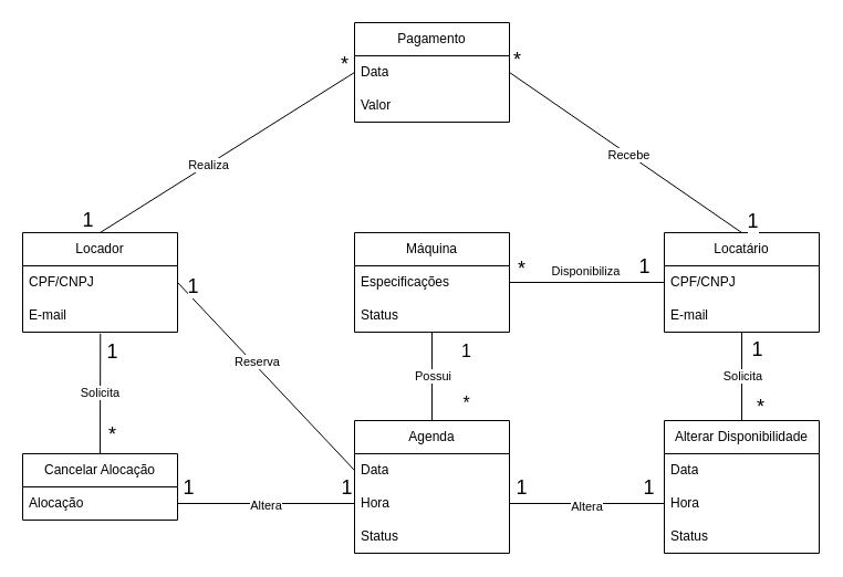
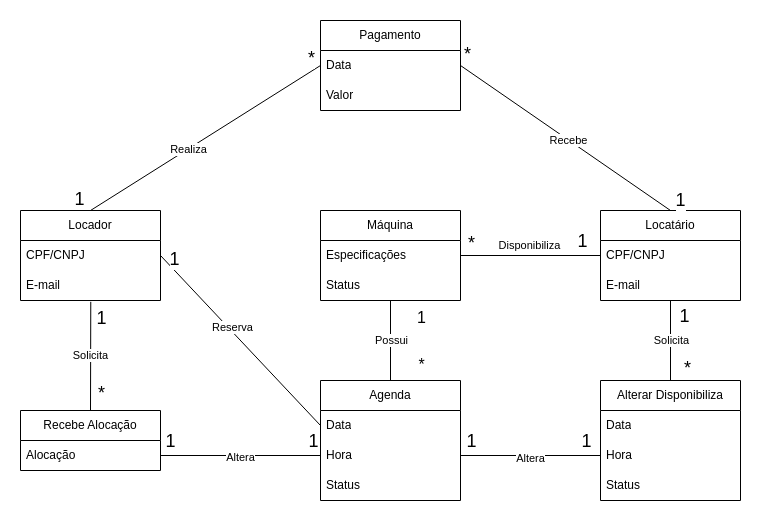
  <mxCell id="0" />
  <mxCell id="1" parent="0" />
  <mxCell id="2" value="Locador" style="swimlane;fontStyle=0;childLayout=stackLayout;horizontal=1;startSize=30;horizontalStack=0;resizeParent=1;resizeParentMax=0;resizeLast=0;collapsible=1;marginBottom=0;whiteSpace=wrap;html=1;" vertex="1" parent="1"><mxGeometry x="20" y="210" width="140" height="90" as="geometry" /></mxCell>
  <mxCell id="3" value="CPF/CNPJ" style="text;strokeColor=none;fillColor=none;align=left;verticalAlign=middle;spacingLeft=4;spacingRight=4;overflow=hidden;points=[[0,0.5],[1,0.5]];portConstraint=eastwest;rotatable=0;whiteSpace=wrap;html=1;" vertex="1" parent="2"><mxGeometry y="30" width="140" height="30" as="geometry" /></mxCell>
  <mxCell id="4" value="E-mail" style="text;strokeColor=none;fillColor=none;align=left;verticalAlign=middle;spacingLeft=4;spacingRight=4;overflow=hidden;points=[[0,0.5],[1,0.5]];portConstraint=eastwest;rotatable=0;whiteSpace=wrap;html=1;" vertex="1" parent="2"><mxGeometry y="60" width="140" height="30" as="geometry" /></mxCell>
  <mxCell id="5" value="Locatário" style="swimlane;fontStyle=0;childLayout=stackLayout;horizontal=1;startSize=30;horizontalStack=0;resizeParent=1;resizeParentMax=0;resizeLast=0;collapsible=1;marginBottom=0;whiteSpace=wrap;html=1;" vertex="1" parent="1"><mxGeometry x="600" y="210" width="140" height="90" as="geometry" /></mxCell>
  <mxCell id="6" value="CPF/CNPJ" style="text;strokeColor=none;fillColor=none;align=left;verticalAlign=middle;spacingLeft=4;spacingRight=4;overflow=hidden;points=[[0,0.5],[1,0.5]];portConstraint=eastwest;rotatable=0;whiteSpace=wrap;html=1;" vertex="1" parent="5"><mxGeometry y="30" width="140" height="30" as="geometry" /></mxCell>
  <mxCell id="7" value="E-mail" style="text;strokeColor=none;fillColor=none;align=left;verticalAlign=middle;spacingLeft=4;spacingRight=4;overflow=hidden;points=[[0,0.5],[1,0.5]];portConstraint=eastwest;rotatable=0;whiteSpace=wrap;html=1;" vertex="1" parent="5"><mxGeometry y="60" width="140" height="30" as="geometry" /></mxCell>
- <mxCell id="8" value="Alterar Disponibilidade" style="swimlane;fontStyle=0;childLayout=stackLayout;horizontal=1;startSize=30;horizontalStack=0;resizeParent=1;resizeParentMax=0;resizeLast=0;collapsible=1;marginBottom=0;whiteSpace=wrap;html=1;" vertex="1" parent="1"><mxGeometry x="600" y="380" width="140" height="120" as="geometry" /></mxCell>
+ <mxCell id="8" value="Alterar Disponibiliza" style="swimlane;fontStyle=0;childLayout=stackLayout;horizontal=1;startSize=30;horizontalStack=0;resizeParent=1;resizeParentMax=0;resizeLast=0;collapsible=1;marginBottom=0;whiteSpace=wrap;html=1;" vertex="1" parent="1"><mxGeometry x="600" y="380" width="140" height="120" as="geometry" /></mxCell>
  <mxCell id="9" value="Data" style="text;strokeColor=none;fillColor=none;align=left;verticalAlign=middle;spacingLeft=4;spacingRight=4;overflow=hidden;points=[[0,0.5],[1,0.5]];portConstraint=eastwest;rotatable=0;whiteSpace=wrap;html=1;" vertex="1" parent="8"><mxGeometry y="30" width="140" height="30" as="geometry" /></mxCell>
  <mxCell id="10" value="Hora" style="text;strokeColor=none;fillColor=none;align=left;verticalAlign=middle;spacingLeft=4;spacingRight=4;overflow=hidden;points=[[0,0.5],[1,0.5]];portConstraint=eastwest;rotatable=0;whiteSpace=wrap;html=1;" vertex="1" parent="8"><mxGeometry y="60" width="140" height="30" as="geometry" /></mxCell>
  <mxCell id="11" value="Status" style="text;strokeColor=none;fillColor=none;align=left;verticalAlign=middle;spacingLeft=4;spacingRight=4;overflow=hidden;points=[[0,0.5],[1,0.5]];portConstraint=eastwest;rotatable=0;whiteSpace=wrap;html=1;" vertex="1" parent="8"><mxGeometry y="90" width="140" height="30" as="geometry" /></mxCell>
- <mxCell id="12" value="Cancelar Alocação" style="swimlane;fontStyle=0;childLayout=stackLayout;horizontal=1;startSize=30;horizontalStack=0;resizeParent=1;resizeParentMax=0;resizeLast=0;collapsible=1;marginBottom=0;whiteSpace=wrap;html=1;" vertex="1" parent="1"><mxGeometry x="20" y="410" width="140" height="60" as="geometry" /></mxCell>
+ <mxCell id="12" value="Recebe Alocação" style="swimlane;fontStyle=0;childLayout=stackLayout;horizontal=1;startSize=30;horizontalStack=0;resizeParent=1;resizeParentMax=0;resizeLast=0;collapsible=1;marginBottom=0;whiteSpace=wrap;html=1;" vertex="1" parent="1"><mxGeometry x="20" y="410" width="140" height="60" as="geometry" /></mxCell>
  <mxCell id="13" value="Alocação" style="text;strokeColor=none;fillColor=none;align=left;verticalAlign=middle;spacingLeft=4;spacingRight=4;overflow=hidden;points=[[0,0.5],[1,0.5]];portConstraint=eastwest;rotatable=0;whiteSpace=wrap;html=1;" vertex="1" parent="12"><mxGeometry y="30" width="140" height="30" as="geometry" /></mxCell>
  <mxCell id="14" value="" style="endArrow=none;html=1;rounded=0;exitX=0.5;exitY=0;exitDx=0;exitDy=0;entryX=0.502;entryY=1.044;entryDx=0;entryDy=0;entryPerimeter=0;" edge="1" parent="1" source="12" target="4"><mxGeometry width="50" height="50" relative="1" as="geometry"><mxPoint x="230" y="440" as="sourcePoint" /><mxPoint x="69.58" y="330.66" as="targetPoint" /></mxGeometry></mxCell>
  <mxCell id="15" value="Solicita" style="edgeLabel;html=1;align=center;verticalAlign=middle;resizable=0;points=[];" vertex="1" connectable="0" parent="14"><mxGeometry x="0.008" y="1" relative="1" as="geometry"><mxPoint as="offset" /></mxGeometry></mxCell>
  <mxCell id="16" value="1" style="edgeLabel;html=1;align=center;verticalAlign=middle;resizable=0;points=[];fontSize=18;" vertex="1" connectable="0" parent="14"><mxGeometry x="0.731" y="-2" relative="1" as="geometry"><mxPoint x="8" y="1" as="offset" /></mxGeometry></mxCell>
  <mxCell id="17" value="*" style="edgeLabel;html=1;align=center;verticalAlign=middle;resizable=0;points=[];fontSize=18;" vertex="1" connectable="0" parent="14"><mxGeometry x="-0.655" relative="1" as="geometry"><mxPoint x="10" y="1" as="offset" /></mxGeometry></mxCell>
  <mxCell id="18" value="" style="endArrow=none;html=1;rounded=0;exitX=1;exitY=0.5;exitDx=0;exitDy=0;entryX=0;entryY=0.5;entryDx=0;entryDy=0;" edge="1" parent="1" source="3" target="53"><mxGeometry width="50" height="50" relative="1" as="geometry"><mxPoint x="250" y="510" as="sourcePoint" /><mxPoint x="210" y="285" as="targetPoint" /></mxGeometry></mxCell>
  <mxCell id="19" value="*" style="edgeLabel;html=1;align=center;verticalAlign=middle;resizable=0;points=[];fontSize=18;" vertex="1" connectable="0" parent="18"><mxGeometry y="1" relative="1" as="geometry"><mxPoint x="82" y="49" as="offset" /></mxGeometry></mxCell>
  <mxCell id="20" value="1" style="edgeLabel;html=1;align=center;verticalAlign=middle;resizable=0;points=[];fontSize=18;" vertex="1" connectable="0" parent="18"><mxGeometry x="-0.543" y="1" relative="1" as="geometry"><mxPoint x="-24" y="-34" as="offset" /></mxGeometry></mxCell>
  <mxCell id="21" value="Reserva" style="edgeLabel;html=1;align=center;verticalAlign=middle;resizable=0;points=[];" vertex="1" connectable="0" parent="18"><mxGeometry x="-0.052" relative="1" as="geometry"><mxPoint x="-5" y="-9" as="offset" /></mxGeometry></mxCell>
  <mxCell id="22" value="" style="endArrow=none;html=1;rounded=0;exitX=1;exitY=0.5;exitDx=0;exitDy=0;entryX=0;entryY=0.5;entryDx=0;entryDy=0;" edge="1" parent="1" source="42" target="6"><mxGeometry width="50" height="50" relative="1" as="geometry"><mxPoint x="540" y="285" as="sourcePoint" /><mxPoint x="520" y="340" as="targetPoint" /></mxGeometry></mxCell>
  <mxCell id="23" value="&amp;nbsp;Disponibiliza&amp;nbsp;" style="edgeLabel;html=1;align=center;verticalAlign=middle;resizable=0;points=[];" vertex="1" connectable="0" parent="22"><mxGeometry x="0.033" y="-1" relative="1" as="geometry"><mxPoint x="-4" y="-12" as="offset" /></mxGeometry></mxCell>
  <mxCell id="24" value="1" style="edgeLabel;html=1;align=center;verticalAlign=middle;resizable=0;points=[];fontSize=18;" vertex="1" connectable="0" parent="22"><mxGeometry x="0.56" y="-2" relative="1" as="geometry"><mxPoint x="12" y="-17" as="offset" /></mxGeometry></mxCell>
  <mxCell id="25" value="*" style="edgeLabel;html=1;align=center;verticalAlign=middle;resizable=0;points=[];fontSize=18;" vertex="1" connectable="0" parent="22"><mxGeometry x="-0.26" y="-3" relative="1" as="geometry"><mxPoint x="-42" y="-16" as="offset" /></mxGeometry></mxCell>
  <mxCell id="26" value="" style="endArrow=none;html=1;rounded=0;exitX=0.5;exitY=0;exitDx=0;exitDy=0;" edge="1" parent="1" source="8"><mxGeometry width="50" height="50" relative="1" as="geometry"><mxPoint x="370" y="380" as="sourcePoint" /><mxPoint x="670" y="300" as="targetPoint" /></mxGeometry></mxCell>
  <mxCell id="27" value="Solicita" style="edgeLabel;html=1;align=center;verticalAlign=middle;resizable=0;points=[];" vertex="1" connectable="0" parent="26"><mxGeometry x="0.022" relative="1" as="geometry"><mxPoint as="offset" /></mxGeometry></mxCell>
  <mxCell id="28" value="Pagamento" style="swimlane;fontStyle=0;childLayout=stackLayout;horizontal=1;startSize=30;horizontalStack=0;resizeParent=1;resizeParentMax=0;resizeLast=0;collapsible=1;marginBottom=0;whiteSpace=wrap;html=1;" vertex="1" parent="1"><mxGeometry x="320" y="20" width="140" height="90" as="geometry" /></mxCell>
  <mxCell id="29" value="Data" style="text;strokeColor=none;fillColor=none;align=left;verticalAlign=middle;spacingLeft=4;spacingRight=4;overflow=hidden;points=[[0,0.5],[1,0.5]];portConstraint=eastwest;rotatable=0;whiteSpace=wrap;html=1;" vertex="1" parent="28"><mxGeometry y="30" width="140" height="30" as="geometry" /></mxCell>
  <mxCell id="30" value="Valor" style="text;strokeColor=none;fillColor=none;align=left;verticalAlign=middle;spacingLeft=4;spacingRight=4;overflow=hidden;points=[[0,0.5],[1,0.5]];portConstraint=eastwest;rotatable=0;whiteSpace=wrap;html=1;" vertex="1" parent="28"><mxGeometry y="60" width="140" height="30" as="geometry" /></mxCell>
  <mxCell id="31" value="" style="endArrow=none;html=1;rounded=0;exitX=0.5;exitY=0;exitDx=0;exitDy=0;entryX=0;entryY=0.5;entryDx=0;entryDy=0;" edge="1" parent="1" source="2" target="29"><mxGeometry width="50" height="50" relative="1" as="geometry"><mxPoint x="90" y="200" as="sourcePoint" /><mxPoint x="140" y="150" as="targetPoint" /></mxGeometry></mxCell>
  <mxCell id="32" value="Realiza" style="edgeLabel;html=1;align=center;verticalAlign=middle;resizable=0;points=[];" vertex="1" connectable="0" parent="31"><mxGeometry x="-0.152" relative="1" as="geometry"><mxPoint as="offset" /></mxGeometry></mxCell>
  <mxCell id="33" value="*" style="edgeLabel;html=1;align=center;verticalAlign=middle;resizable=0;points=[];fontSize=18;" vertex="1" connectable="0" parent="31"><mxGeometry x="0.868" y="-1" relative="1" as="geometry"><mxPoint x="5" y="-18" as="offset" /></mxGeometry></mxCell>
  <mxCell id="34" value="1" style="edgeLabel;html=1;align=center;verticalAlign=middle;resizable=0;points=[];fontSize=18;" vertex="1" connectable="0" parent="31"><mxGeometry x="-0.783" relative="1" as="geometry"><mxPoint x="-37" y="4" as="offset" /></mxGeometry></mxCell>
  <mxCell id="35" value="" style="endArrow=none;html=1;rounded=0;entryX=1;entryY=0.5;entryDx=0;entryDy=0;exitX=0.5;exitY=0;exitDx=0;exitDy=0;" edge="1" parent="1" source="5" target="29"><mxGeometry width="50" height="50" relative="1" as="geometry"><mxPoint x="390" y="150" as="sourcePoint" /><mxPoint x="440" y="100" as="targetPoint" /></mxGeometry></mxCell>
  <mxCell id="36" value="Recebe" style="edgeLabel;html=1;align=center;verticalAlign=middle;resizable=0;points=[];" vertex="1" connectable="0" parent="35"><mxGeometry x="-0.032" y="1" relative="1" as="geometry"><mxPoint y="-1" as="offset" /></mxGeometry></mxCell>
  <mxCell id="37" value="*" style="edgeLabel;html=1;align=center;verticalAlign=middle;resizable=0;points=[];fontSize=18;" vertex="1" connectable="0" parent="35"><mxGeometry x="0.828" y="-2" relative="1" as="geometry"><mxPoint x="-13" y="-22" as="offset" /></mxGeometry></mxCell>
  <mxCell id="38" value="1" style="edgeLabel;html=1;align=center;verticalAlign=middle;resizable=0;points=[];fontSize=18;" vertex="1" connectable="0" parent="35"><mxGeometry x="-0.641" y="-3" relative="1" as="geometry"><mxPoint x="46" y="18" as="offset" /></mxGeometry></mxCell>
  <mxCell id="39" value="1" style="edgeLabel;html=1;align=center;verticalAlign=middle;resizable=0;points=[];fontSize=18;" vertex="1" connectable="0" parent="1"><mxGeometry x="439.998" y="337.997" as="geometry"><mxPoint x="244" y="-22" as="offset" /></mxGeometry></mxCell>
  <mxCell id="40" value="*" style="edgeLabel;html=1;align=center;verticalAlign=middle;resizable=0;points=[];fontSize=18;" vertex="1" connectable="0" parent="1"><mxGeometry x="686.999" y="367.997" as="geometry" /></mxCell>
  <mxCell id="41" value="Máquina" style="swimlane;fontStyle=0;childLayout=stackLayout;horizontal=1;startSize=30;horizontalStack=0;resizeParent=1;resizeParentMax=0;resizeLast=0;collapsible=1;marginBottom=0;whiteSpace=wrap;html=1;" vertex="1" parent="1"><mxGeometry x="320" y="210" width="140" height="90" as="geometry" /></mxCell>
  <mxCell id="42" value="Especificações" style="text;strokeColor=none;fillColor=none;align=left;verticalAlign=middle;spacingLeft=4;spacingRight=4;overflow=hidden;points=[[0,0.5],[1,0.5]];portConstraint=eastwest;rotatable=0;whiteSpace=wrap;html=1;" vertex="1" parent="41"><mxGeometry y="30" width="140" height="30" as="geometry" /></mxCell>
  <mxCell id="43" value="Status" style="text;strokeColor=none;fillColor=none;align=left;verticalAlign=middle;spacingLeft=4;spacingRight=4;overflow=hidden;points=[[0,0.5],[1,0.5]];portConstraint=eastwest;rotatable=0;whiteSpace=wrap;html=1;" vertex="1" parent="41"><mxGeometry y="60" width="140" height="30" as="geometry" /></mxCell>
  <mxCell id="44" value="" style="endArrow=none;html=1;rounded=0;exitX=1;exitY=0.5;exitDx=0;exitDy=0;entryX=0;entryY=0.5;entryDx=0;entryDy=0;" edge="1" parent="1" source="13" target="54"><mxGeometry width="50" height="50" relative="1" as="geometry"><mxPoint x="170" y="410" as="sourcePoint" /><mxPoint x="220" y="360" as="targetPoint" /></mxGeometry></mxCell>
  <mxCell id="45" value="Altera" style="edgeLabel;html=1;align=center;verticalAlign=middle;resizable=0;points=[];" vertex="1" connectable="0" parent="44"><mxGeometry x="0.062" y="-1" relative="1" as="geometry"><mxPoint x="-6" as="offset" /></mxGeometry></mxCell>
  <mxCell id="46" value="1" style="edgeLabel;html=1;align=center;verticalAlign=middle;resizable=0;points=[];fontSize=18;" vertex="1" connectable="0" parent="44"><mxGeometry x="0.832" y="1" relative="1" as="geometry"><mxPoint x="5" y="-14" as="offset" /></mxGeometry></mxCell>
  <mxCell id="47" value="1" style="edgeLabel;html=1;align=center;verticalAlign=middle;resizable=0;points=[];fontSize=18;" vertex="1" connectable="0" parent="44"><mxGeometry x="-0.809" relative="1" as="geometry"><mxPoint x="-6" y="-15" as="offset" /></mxGeometry></mxCell>
  <mxCell id="48" value="" style="endArrow=none;html=1;rounded=0;exitX=0;exitY=0.5;exitDx=0;exitDy=0;entryX=1;entryY=0.5;entryDx=0;entryDy=0;" edge="1" parent="1" source="10" target="54"><mxGeometry width="50" height="50" relative="1" as="geometry"><mxPoint x="540" y="390" as="sourcePoint" /><mxPoint x="590" y="340" as="targetPoint" /></mxGeometry></mxCell>
  <mxCell id="49" value="Altera" style="edgeLabel;html=1;align=center;verticalAlign=middle;resizable=0;points=[];" vertex="1" connectable="0" parent="48"><mxGeometry x="0.012" y="2" relative="1" as="geometry"><mxPoint as="offset" /></mxGeometry></mxCell>
  <mxCell id="50" value="1" style="edgeLabel;html=1;align=center;verticalAlign=middle;resizable=0;points=[];fontSize=18;" vertex="1" connectable="0" parent="48"><mxGeometry x="0.863" y="-1" relative="1" as="geometry"><mxPoint y="-14" as="offset" /></mxGeometry></mxCell>
  <mxCell id="51" value="1" style="edgeLabel;html=1;align=center;verticalAlign=middle;resizable=0;points=[];fontSize=18;" vertex="1" connectable="0" parent="48"><mxGeometry x="-0.702" y="-2" relative="1" as="geometry"><mxPoint x="6" y="-13" as="offset" /></mxGeometry></mxCell>
  <mxCell id="52" value="Agenda" style="swimlane;fontStyle=0;childLayout=stackLayout;horizontal=1;startSize=30;horizontalStack=0;resizeParent=1;resizeParentMax=0;resizeLast=0;collapsible=1;marginBottom=0;whiteSpace=wrap;html=1;" vertex="1" parent="1"><mxGeometry x="320" y="380" width="140" height="120" as="geometry" /></mxCell>
  <mxCell id="53" value="Data" style="text;strokeColor=none;fillColor=none;align=left;verticalAlign=middle;spacingLeft=4;spacingRight=4;overflow=hidden;points=[[0,0.5],[1,0.5]];portConstraint=eastwest;rotatable=0;whiteSpace=wrap;html=1;" vertex="1" parent="52"><mxGeometry y="30" width="140" height="30" as="geometry" /></mxCell>
  <mxCell id="54" value="Hora" style="text;strokeColor=none;fillColor=none;align=left;verticalAlign=middle;spacingLeft=4;spacingRight=4;overflow=hidden;points=[[0,0.5],[1,0.5]];portConstraint=eastwest;rotatable=0;whiteSpace=wrap;html=1;" vertex="1" parent="52"><mxGeometry y="60" width="140" height="30" as="geometry" /></mxCell>
  <mxCell id="55" value="Status" style="text;strokeColor=none;fillColor=none;align=left;verticalAlign=middle;spacingLeft=4;spacingRight=4;overflow=hidden;points=[[0,0.5],[1,0.5]];portConstraint=eastwest;rotatable=0;whiteSpace=wrap;html=1;" vertex="1" parent="52"><mxGeometry y="90" width="140" height="30" as="geometry" /></mxCell>
  <mxCell id="56" value="" style="endArrow=none;html=1;rounded=0;exitX=0.5;exitY=0;exitDx=0;exitDy=0;" edge="1" parent="1" source="52"><mxGeometry width="50" height="50" relative="1" as="geometry"><mxPoint x="400" y="350" as="sourcePoint" /><mxPoint x="390" y="300" as="targetPoint" /></mxGeometry></mxCell>
  <mxCell id="57" value="Possui" style="edgeLabel;html=1;align=center;verticalAlign=middle;resizable=0;points=[];" vertex="1" connectable="0" parent="56"><mxGeometry x="0.026" relative="1" as="geometry"><mxPoint as="offset" /></mxGeometry></mxCell>
  <mxCell id="58" value="1" style="edgeLabel;html=1;align=center;verticalAlign=middle;resizable=0;points=[];fontSize=16;" vertex="1" connectable="0" parent="56"><mxGeometry x="0.731" relative="1" as="geometry"><mxPoint x="30" y="5" as="offset" /></mxGeometry></mxCell>
  <mxCell id="59" value="*" style="edgeLabel;html=1;align=center;verticalAlign=middle;resizable=0;points=[];fontSize=16;" vertex="1" connectable="0" parent="56"><mxGeometry x="-0.571" y="-2" relative="1" as="geometry"><mxPoint x="28" as="offset" /></mxGeometry></mxCell>
